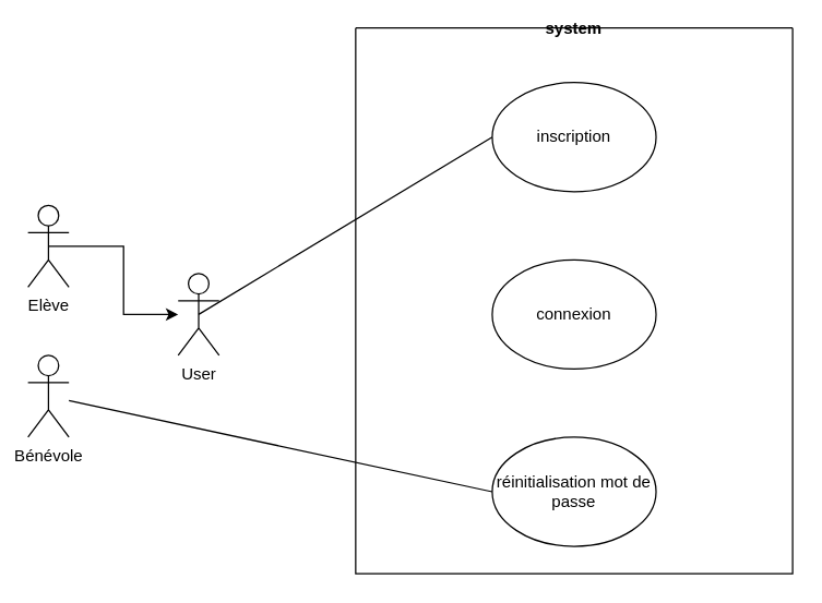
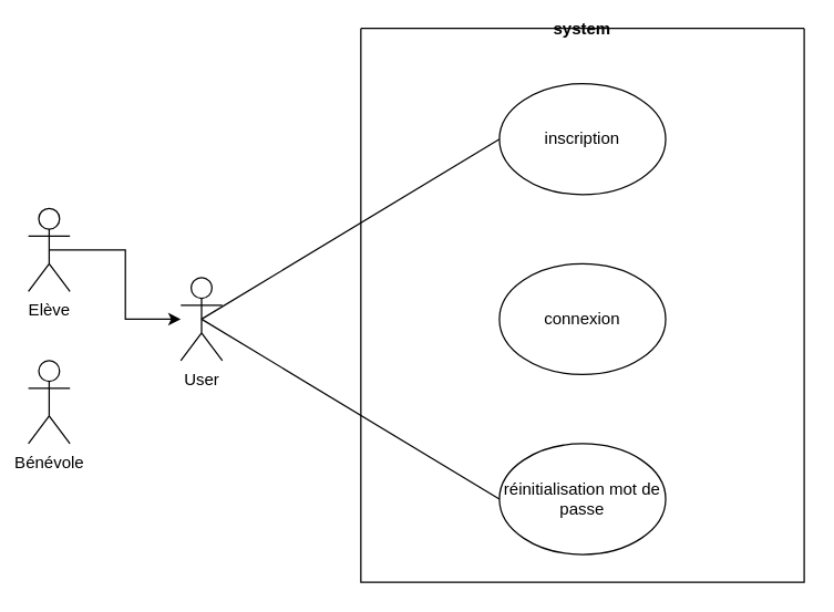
  <mxCell id="0" />
  <mxCell id="1" parent="0" />
  <mxCell id="2" style="edgeStyle=orthogonalEdgeStyle;rounded=0;orthogonalLoop=1;jettySize=auto;html=1;exitX=0.5;exitY=0.5;exitDx=0;exitDy=0;exitPerimeter=0;fontFamily=Helvetica;" parent="1" source="3" target="9" edge="1"><mxGeometry relative="1" as="geometry" /></mxCell>
  <mxCell id="3" value="&lt;font style=&quot;vertical-align: inherit&quot;&gt;&lt;font style=&quot;vertical-align: inherit&quot;&gt;Elève&lt;/font&gt;&lt;/font&gt;" style="shape=umlActor;verticalLabelPosition=bottom;verticalAlign=top;html=1;outlineConnect=0;" parent="1" vertex="1"><mxGeometry x="20" y="150" width="30" height="60" as="geometry" /></mxCell>
  <mxCell id="4" value="system" style="swimlane;startSize=0;fontFamily=Helvetica;" parent="1" vertex="1"><mxGeometry x="260" y="20" width="320" height="400" as="geometry" /></mxCell>
  <mxCell id="5" value="&lt;font style=&quot;vertical-align: inherit&quot;&gt;&lt;font style=&quot;vertical-align: inherit&quot;&gt;inscription&lt;/font&gt;&lt;/font&gt;" style="ellipse;whiteSpace=wrap;html=1;" parent="4" vertex="1"><mxGeometry x="100" y="40" width="120" height="80" as="geometry" /></mxCell>
  <mxCell id="6" value="&lt;font style=&quot;vertical-align: inherit&quot;&gt;&lt;font style=&quot;vertical-align: inherit&quot;&gt;réinitialisation mot de passe&lt;/font&gt;&lt;/font&gt;" style="ellipse;whiteSpace=wrap;html=1;fontFamily=Helvetica;" parent="4" vertex="1"><mxGeometry x="100" y="300" width="120" height="80" as="geometry" /></mxCell>
  <mxCell id="7" value="&lt;font style=&quot;vertical-align: inherit&quot;&gt;&lt;font style=&quot;vertical-align: inherit&quot;&gt;connexion&lt;/font&gt;&lt;/font&gt;" style="ellipse;whiteSpace=wrap;html=1;fontFamily=Helvetica;" parent="4" vertex="1"><mxGeometry x="100" y="170" width="120" height="80" as="geometry" /></mxCell>
  <mxCell id="8" value="&lt;font style=&quot;vertical-align: inherit&quot;&gt;&lt;font style=&quot;vertical-align: inherit&quot;&gt;Bénévole&lt;/font&gt;&lt;/font&gt;" style="shape=umlActor;verticalLabelPosition=bottom;verticalAlign=top;html=1;outlineConnect=0;fontFamily=Helvetica;" parent="1" vertex="1"><mxGeometry x="20" y="260" width="30" height="60" as="geometry" /></mxCell>
  <mxCell id="9" value="&lt;font style=&quot;vertical-align: inherit&quot;&gt;&lt;font style=&quot;vertical-align: inherit&quot;&gt;User&lt;/font&gt;&lt;/font&gt;" style="shape=umlActor;verticalLabelPosition=bottom;verticalAlign=top;html=1;outlineConnect=0;fontFamily=Helvetica;" parent="1" vertex="1"><mxGeometry x="130" y="200" width="30" height="60" as="geometry" /></mxCell>
  <mxCell id="10" value="" style="endArrow=none;html=1;fontFamily=Helvetica;entryX=0;entryY=0.5;entryDx=0;entryDy=0;exitX=0.5;exitY=0.5;exitDx=0;exitDy=0;exitPerimeter=0;" parent="1" source="9" target="5" edge="1"><mxGeometry width="50" height="50" relative="1" as="geometry"><mxPoint x="160" y="200" as="sourcePoint" /><mxPoint x="390" y="200" as="targetPoint" /></mxGeometry></mxCell>
- <mxCell id="11" value="" style="endArrow=none;html=1;fontFamily=Helvetica;exitX=0;exitY=0.5;exitDx=0;exitDy=0;" parent="1" source="6" target="8" edge="1"><mxGeometry width="50" height="50" relative="1" as="geometry"><mxPoint x="340" y="250" as="sourcePoint" /><mxPoint x="390" y="200" as="targetPoint" /></mxGeometry></mxCell>
+ <mxCell id="11" value="" style="endArrow=none;html=1;fontFamily=Helvetica;exitX=0;exitY=0.5;exitDx=0;exitDy=0;entryX=0.5;entryY=0.5;entryDx=0;entryDy=0;entryPerimeter=0;" parent="1" source="6" target="9" edge="1"><mxGeometry width="50" height="50" relative="1" as="geometry"><mxPoint x="340" y="250" as="sourcePoint" /><mxPoint x="390" y="200" as="targetPoint" /></mxGeometry></mxCell>
